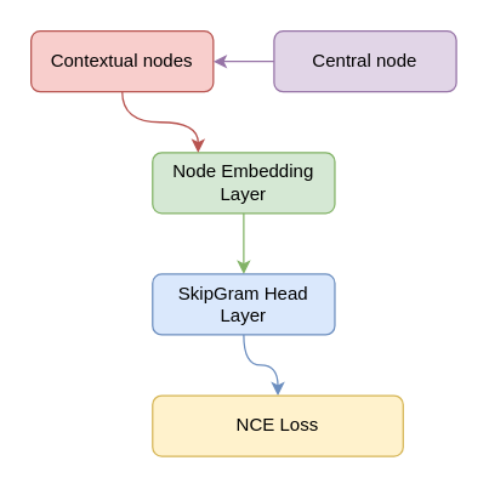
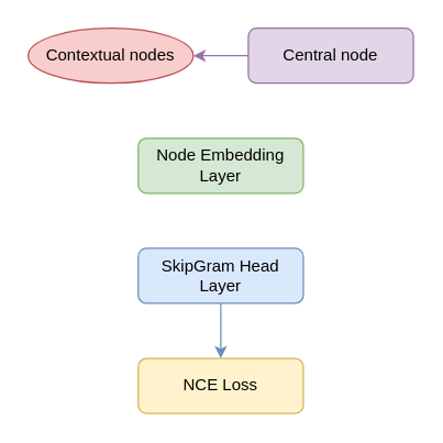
  <mxCell id="0" />
  <mxCell id="1" parent="0" />
- <mxCell id="2" style="edgeStyle=orthogonalEdgeStyle;curved=1;rounded=0;orthogonalLoop=1;jettySize=auto;html=1;fillColor=#d5e8d4;strokeColor=#82b366;" edge="1" parent="1" source="3" target="5"><mxGeometry relative="1" as="geometry" /></mxCell>
  <mxCell id="3" value="Node Embedding Layer" style="rounded=1;whiteSpace=wrap;html=1;fillColor=#d5e8d4;strokeColor=#82b366;" vertex="1" parent="1"><mxGeometry x="100" y="100" width="120" height="40" as="geometry" /></mxCell>
  <mxCell id="4" style="edgeStyle=orthogonalEdgeStyle;curved=1;rounded=0;orthogonalLoop=1;jettySize=auto;html=1;fillColor=#dae8fc;strokeColor=#6c8ebf;" edge="1" parent="1" source="5" target="6"><mxGeometry relative="1" as="geometry" /></mxCell>
  <mxCell id="5" value="SkipGram Head Layer" style="rounded=1;whiteSpace=wrap;html=1;fillColor=#dae8fc;strokeColor=#6c8ebf;" vertex="1" parent="1"><mxGeometry x="100" y="180" width="120" height="40" as="geometry" /></mxCell>
- <mxCell id="6" value="NCE Loss" style="rounded=1;whiteSpace=wrap;html=1;fillColor=#fff2cc;strokeColor=#d6b656;" vertex="1" parent="1"><mxGeometry x="100" y="260" width="165" height="40" as="geometry" /></mxCell>
- <mxCell id="7" style="edgeStyle=orthogonalEdgeStyle;rounded=0;orthogonalLoop=1;jettySize=auto;html=1;entryX=0.25;entryY=0;entryDx=0;entryDy=0;curved=1;fillColor=#f8cecc;strokeColor=#b85450;" edge="1" parent="1" source="8" target="3"><mxGeometry relative="1" as="geometry" /></mxCell>
- <mxCell id="8" value="Contextual nodes" style="rounded=1;whiteSpace=wrap;html=1;fillColor=#f8cecc;strokeColor=#b85450;" vertex="1" parent="1"><mxGeometry x="20" y="20" width="120" height="40" as="geometry" /></mxCell>
+ <mxCell id="6" value="NCE Loss" style="rounded=1;whiteSpace=wrap;html=1;fillColor=#fff2cc;strokeColor=#d6b656;" vertex="1" parent="1"><mxGeometry x="100" y="260" width="120" height="40" as="geometry" /></mxCell>
+ <mxCell id="8" value="Contextual nodes" style="ellipse;whiteSpace=wrap;html=1;fillColor=#f8cecc;strokeColor=#b85450;" vertex="1" parent="1"><mxGeometry x="20" y="20" width="120" height="40" as="geometry" /></mxCell>
  <mxCell id="9" style="edgeStyle=orthogonalEdgeStyle;curved=1;rounded=0;orthogonalLoop=1;jettySize=auto;html=1;fillColor=#e1d5e7;strokeColor=#9673a6;" edge="1" parent="1" source="10" target="8"><mxGeometry relative="1" as="geometry"><mxPoint x="240" y="280" as="targetPoint" /></mxGeometry></mxCell>
  <mxCell id="10" value="Central node" style="rounded=1;whiteSpace=wrap;html=1;fillColor=#e1d5e7;strokeColor=#9673a6;" vertex="1" parent="1"><mxGeometry x="180" y="20" width="120" height="40" as="geometry" /></mxCell>
